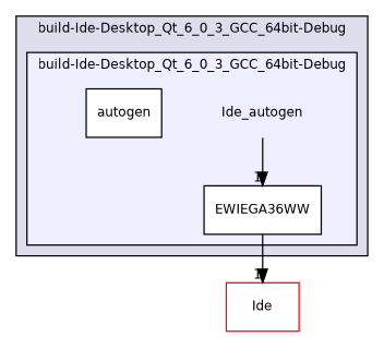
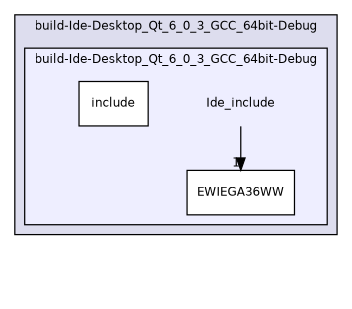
  digraph {
    compound=true
    node [fontname=Helvetica fontsize=10 shape=box color=black fillcolor=white style=filled]
    edge [headlabel=1 labeldistance=1.5 labelfontname=Helvetica labelfontsize=10]
-   n1 [label=Ide_autogen shape=plaintext color="" fillcolor="" style=""]
+   n1 [label=Ide_include shape=plaintext color="" fillcolor="" style=""]
    n2 [label=EWIEGA36WW]
-   n3 [label=autogen]
-   n4 [color=red label=Ide]
+   n3 [label=include]
    subgraph cluster_1 {
      bgcolor="#ddddee"
      fontname=Helvetica
      fontsize=10
      label="build-Ide-Desktop_Qt_6_0_3_GCC_64bit-Debug"
      pencolor=black
      subgraph cluster_2 {
        bgcolor="#eeeeff"
        fontname=Helvetica
        fontsize=10
        label="build-Ide-Desktop_Qt_6_0_3_GCC_64bit-Debug"
        pencolor=black
        n1
        n2
        n3
      }
    }
    n1 -> n2
-   n2 -> n4
  }
